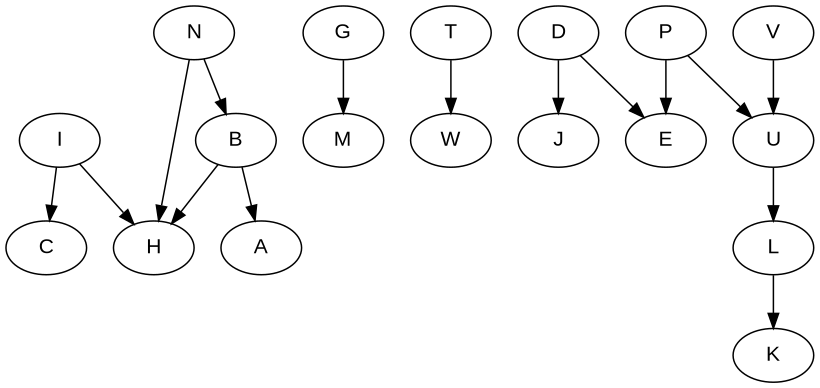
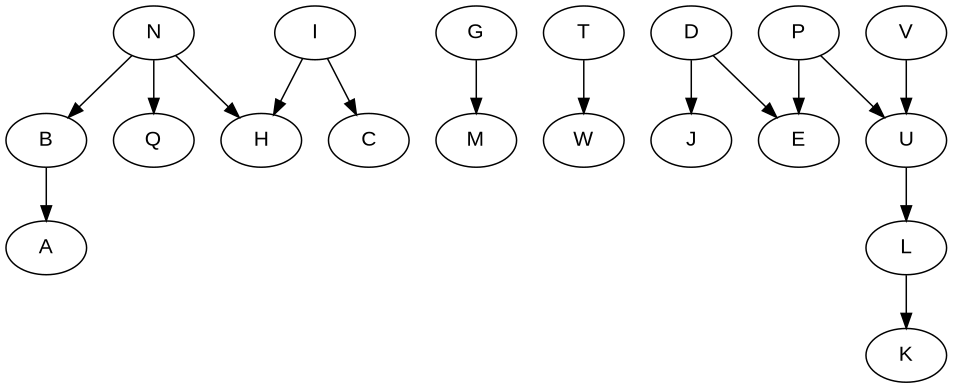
  digraph {
    fontname="Liberation Sans"
    node [fontname="Liberation Sans"]
    edge [fontname="Liberation Sans"]
    B
    A
    H
    G
    M
    I
    C
    N
+   Q
    T
    W
    D
    J
    E
    P
    U
    L
    K
    V
    B -> A
-   B -> H
    G -> M
    I -> H
    I -> C
    N -> B
    N -> H
+   N -> Q
    T -> W
    D -> J
    D -> E
    P -> E
    P -> U
    U -> L
    L -> K
    V -> U
  }
